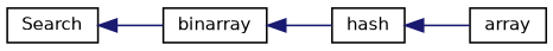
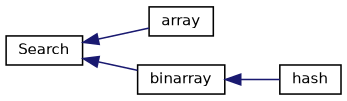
  digraph {
    rankdir=LR
    node [color=black fillcolor=white fontname=Helvetica fontsize=10 shape=record style=filled]
    edge [color=midnightblue dir=back fontname=Helvetica fontsize=10 labelfontname=Helvetica labelfontsize=10 style=solid]
    n1 [height=0.2 label=Search width=0.4]
    n2 [height=0.2 label=array width=0.4]
    n3 [height=0.2 label=binarray width=0.4]
    n4 [height=0.2 label=hash width=0.4]
-   n4 -> n2
+   n1 -> n2
    n1 -> n3
    n3 -> n4
  }
